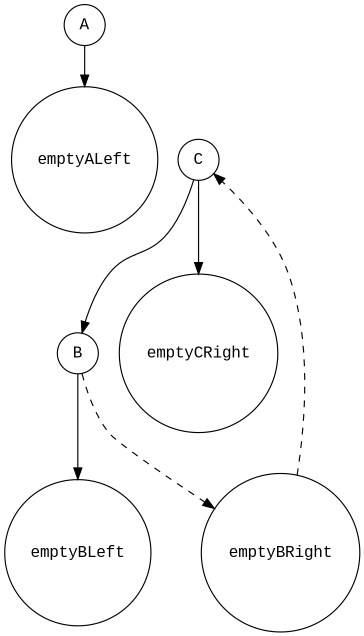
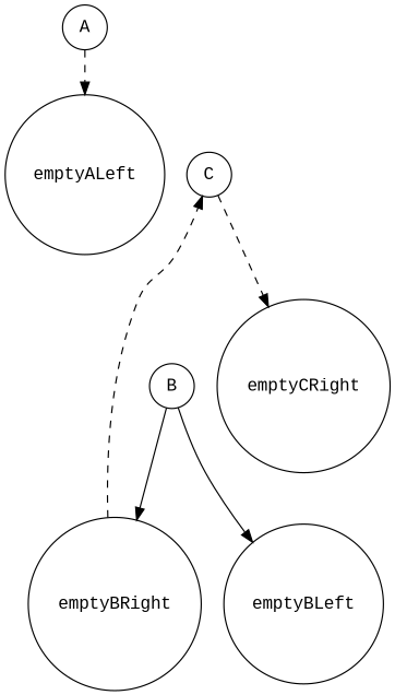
  digraph {
    fontname="Liberation Mono"
    node [fontname="Liberation Mono" shape=circle]
    edge [fontname="Liberation Mono" style=solid]
    n1 [label=C]
    emptyALeft
    n3 [label=B]
    emptyCRight
    emptyBLeft
    emptyBRight
    n7 [label=A]
    subgraph sub_1 {
      rank=same
      n1
      emptyALeft
    }
    subgraph sub_2 {
      rank=same
      n3
      emptyCRight
    }
-   n1 -> n3
-   n1 -> emptyCRight
+   n1 -> emptyCRight [style=dashed]
    emptyALeft -> n1 [style=invis]
    n3 -> emptyCRight [style=invis]
    n3 -> emptyBLeft
-   n3 -> emptyBRight [style=dashed]
+   n3 -> emptyBRight
    emptyBRight -> n1 [style=dashed]
-   n7 -> emptyALeft
+   n7 -> emptyALeft [style=dashed]
  }
